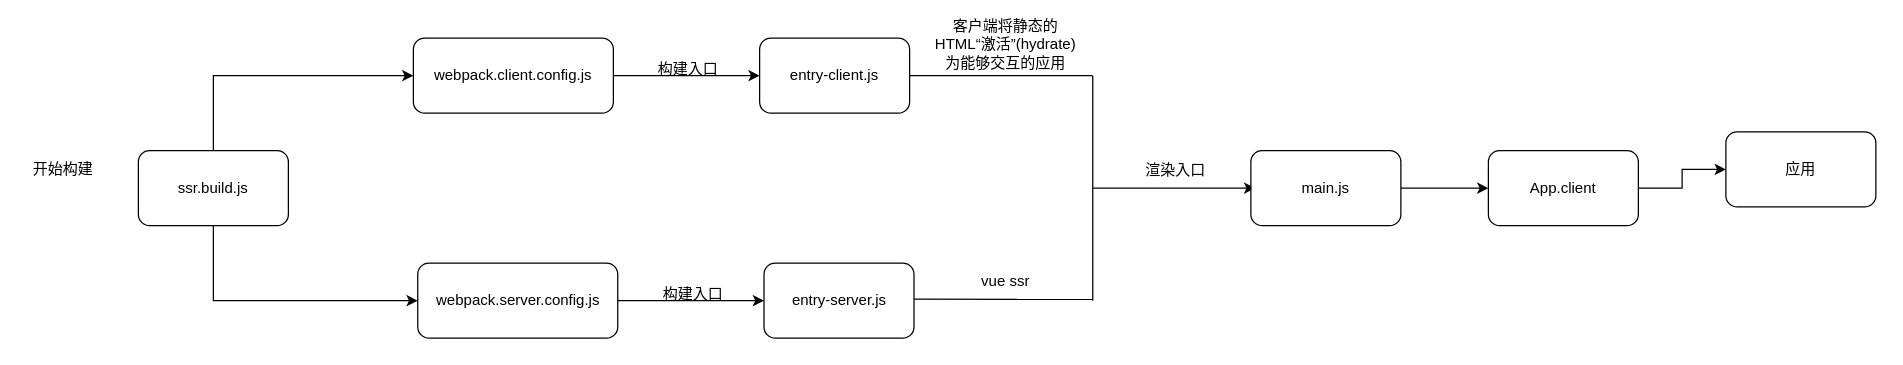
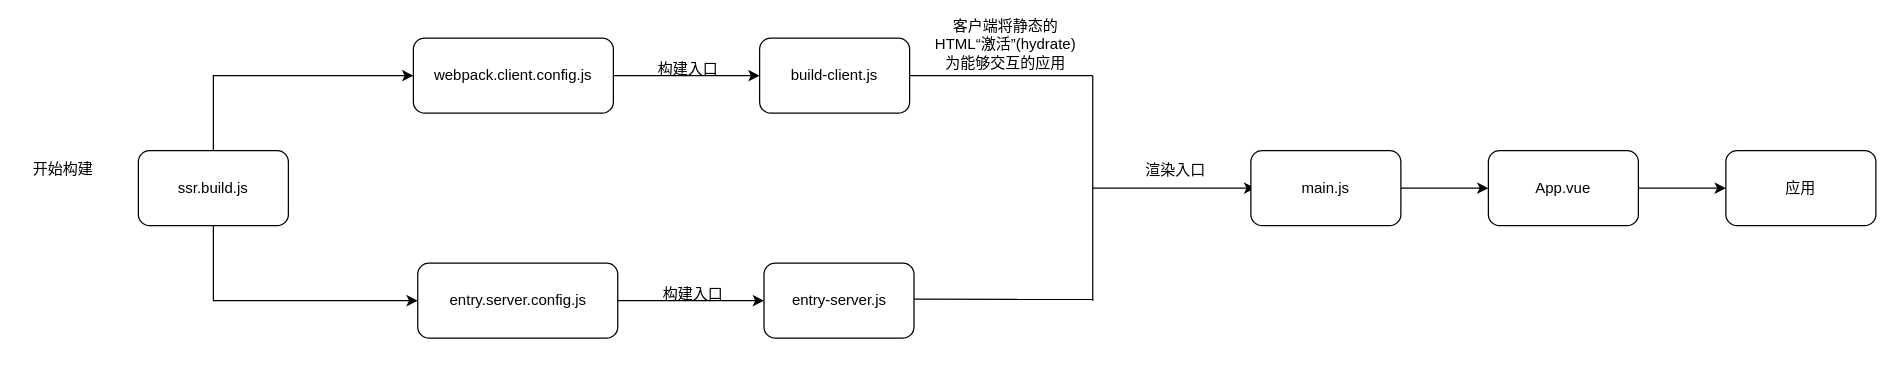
  <mxCell id="0" />
  <mxCell id="1" parent="0" />
  <mxCell id="2" value="" style="edgeStyle=orthogonalEdgeStyle;rounded=0;orthogonalLoop=1;jettySize=auto;html=1;" edge="1" parent="1" source="3" target="5"><mxGeometry relative="1" as="geometry"><Array as="points"><mxPoint x="170" y="60" /></Array></mxGeometry></mxCell>
  <mxCell id="3" value="ssr.build.js" style="rounded=1;whiteSpace=wrap;html=1;" vertex="1" parent="1"><mxGeometry x="110" y="120" width="120" height="60" as="geometry" /></mxCell>
  <mxCell id="4" value="" style="edgeStyle=orthogonalEdgeStyle;rounded=0;orthogonalLoop=1;jettySize=auto;html=1;" edge="1" parent="1" source="5" target="6"><mxGeometry relative="1" as="geometry" /></mxCell>
  <mxCell id="5" value="webpack.client.config.js" style="rounded=1;whiteSpace=wrap;html=1;" vertex="1" parent="1"><mxGeometry x="330" y="30" width="160" height="60" as="geometry" /></mxCell>
- <mxCell id="6" value="entry-client.js" style="rounded=1;whiteSpace=wrap;html=1;" vertex="1" parent="1"><mxGeometry x="607" y="30" width="120" height="60" as="geometry" /></mxCell>
+ <mxCell id="6" value="build-client.js" style="rounded=1;whiteSpace=wrap;html=1;" vertex="1" parent="1"><mxGeometry x="607" y="30" width="120" height="60" as="geometry" /></mxCell>
  <mxCell id="7" value="构建入口" style="text;html=1;strokeColor=none;fillColor=none;align=center;verticalAlign=middle;whiteSpace=wrap;rounded=0;" vertex="1" parent="1"><mxGeometry x="520" y="40" width="60" height="30" as="geometry" /></mxCell>
  <mxCell id="8" value="开始构建" style="text;html=1;strokeColor=none;fillColor=none;align=center;verticalAlign=middle;whiteSpace=wrap;rounded=0;" vertex="1" parent="1"><mxGeometry x="20" y="120" width="60" height="30" as="geometry" /></mxCell>
- <mxCell id="9" value="应用" style="rounded=1;whiteSpace=wrap;html=1;" vertex="1" parent="1"><mxGeometry x="1380" y="105" width="120" height="60" as="geometry" /></mxCell>
+ <mxCell id="9" value="应用" style="rounded=1;whiteSpace=wrap;html=1;" vertex="1" parent="1"><mxGeometry x="1380" y="120" width="120" height="60" as="geometry" /></mxCell>
  <mxCell id="10" value="客户端将静态的 HTML“激活”(hydrate) 为能够交互的应用" style="text;html=1;strokeColor=none;fillColor=none;align=center;verticalAlign=middle;whiteSpace=wrap;rounded=0;" vertex="1" parent="1"><mxGeometry x="743.5" y="20" width="120" height="30" as="geometry" /></mxCell>
  <mxCell id="11" value="" style="endArrow=none;html=1;rounded=0;exitX=1;exitY=0.5;exitDx=0;exitDy=0;" edge="1" parent="1" source="6"><mxGeometry width="50" height="50" relative="1" as="geometry"><mxPoint x="820" y="100" as="sourcePoint" /><mxPoint x="873.5" y="60" as="targetPoint" /></mxGeometry></mxCell>
  <mxCell id="12" value="" style="endArrow=none;html=1;rounded=0;exitX=1;exitY=0.5;exitDx=0;exitDy=0;" edge="1" parent="1"><mxGeometry width="50" height="50" relative="1" as="geometry"><mxPoint x="730.5" y="238.82" as="sourcePoint" /><mxPoint x="873.5" y="239" as="targetPoint" /></mxGeometry></mxCell>
  <mxCell id="13" value="" style="endArrow=none;html=1;rounded=0;" edge="1" parent="1"><mxGeometry width="50" height="50" relative="1" as="geometry"><mxPoint x="873.5" y="60" as="sourcePoint" /><mxPoint x="873.5" y="240" as="targetPoint" /></mxGeometry></mxCell>
  <mxCell id="14" value="" style="endArrow=classic;html=1;rounded=0;entryX=0;entryY=0.5;entryDx=0;entryDy=0;" edge="1" parent="1"><mxGeometry width="50" height="50" relative="1" as="geometry"><mxPoint x="873.5" y="150" as="sourcePoint" /><mxPoint x="1003.5" y="150" as="targetPoint" /></mxGeometry></mxCell>
  <mxCell id="15" value="" style="edgeStyle=orthogonalEdgeStyle;rounded=0;orthogonalLoop=1;jettySize=auto;html=1;" edge="1" parent="1" source="16" target="17"><mxGeometry relative="1" as="geometry" /></mxCell>
- <mxCell id="16" value="webpack.server.config.js" style="rounded=1;whiteSpace=wrap;html=1;" vertex="1" parent="1"><mxGeometry x="333.5" y="210" width="160" height="60" as="geometry" /></mxCell>
+ <mxCell id="16" value="entry.server.config.js" style="rounded=1;whiteSpace=wrap;html=1;" vertex="1" parent="1"><mxGeometry x="333.5" y="210" width="160" height="60" as="geometry" /></mxCell>
  <mxCell id="17" value="entry-server.js" style="rounded=1;whiteSpace=wrap;html=1;" vertex="1" parent="1"><mxGeometry x="610.5" y="210" width="120" height="60" as="geometry" /></mxCell>
  <mxCell id="18" value="构建入口" style="text;html=1;strokeColor=none;fillColor=none;align=center;verticalAlign=middle;whiteSpace=wrap;rounded=0;" vertex="1" parent="1"><mxGeometry x="523.5" y="220" width="60" height="30" as="geometry" /></mxCell>
- <mxCell id="19" value="vue ssr" style="text;html=1;strokeColor=none;fillColor=none;align=center;verticalAlign=middle;whiteSpace=wrap;rounded=0;" vertex="1" parent="1"><mxGeometry x="773.5" y="210" width="60" height="30" as="geometry" /></mxCell>
  <mxCell id="20" value="" style="endArrow=classic;html=1;rounded=0;exitX=0.5;exitY=1;exitDx=0;exitDy=0;entryX=0;entryY=0.5;entryDx=0;entryDy=0;" edge="1" parent="1" source="3" target="16"><mxGeometry width="50" height="50" relative="1" as="geometry"><mxPoint x="300" y="500" as="sourcePoint" /><mxPoint x="350" y="450" as="targetPoint" /><Array as="points"><mxPoint x="170" y="240" /></Array></mxGeometry></mxCell>
  <mxCell id="21" value="" style="edgeStyle=orthogonalEdgeStyle;rounded=0;orthogonalLoop=1;jettySize=auto;html=1;" edge="1" parent="1" source="22" target="24"><mxGeometry relative="1" as="geometry" /></mxCell>
  <mxCell id="22" value="main.js" style="rounded=1;whiteSpace=wrap;html=1;" vertex="1" parent="1"><mxGeometry x="1000" y="120" width="120" height="60" as="geometry" /></mxCell>
  <mxCell id="23" value="" style="edgeStyle=orthogonalEdgeStyle;rounded=0;orthogonalLoop=1;jettySize=auto;html=1;" edge="1" parent="1" source="24" target="9"><mxGeometry relative="1" as="geometry" /></mxCell>
- <mxCell id="24" value="App.client" style="rounded=1;whiteSpace=wrap;html=1;" vertex="1" parent="1"><mxGeometry x="1190" y="120" width="120" height="60" as="geometry" /></mxCell>
+ <mxCell id="24" value="App.vue" style="rounded=1;whiteSpace=wrap;html=1;" vertex="1" parent="1"><mxGeometry x="1190" y="120" width="120" height="60" as="geometry" /></mxCell>
  <mxCell id="25" value="渲染入口" style="text;html=1;strokeColor=none;fillColor=none;align=center;verticalAlign=middle;whiteSpace=wrap;rounded=0;" vertex="1" parent="1"><mxGeometry x="910" y="121" width="60" height="30" as="geometry" /></mxCell>
